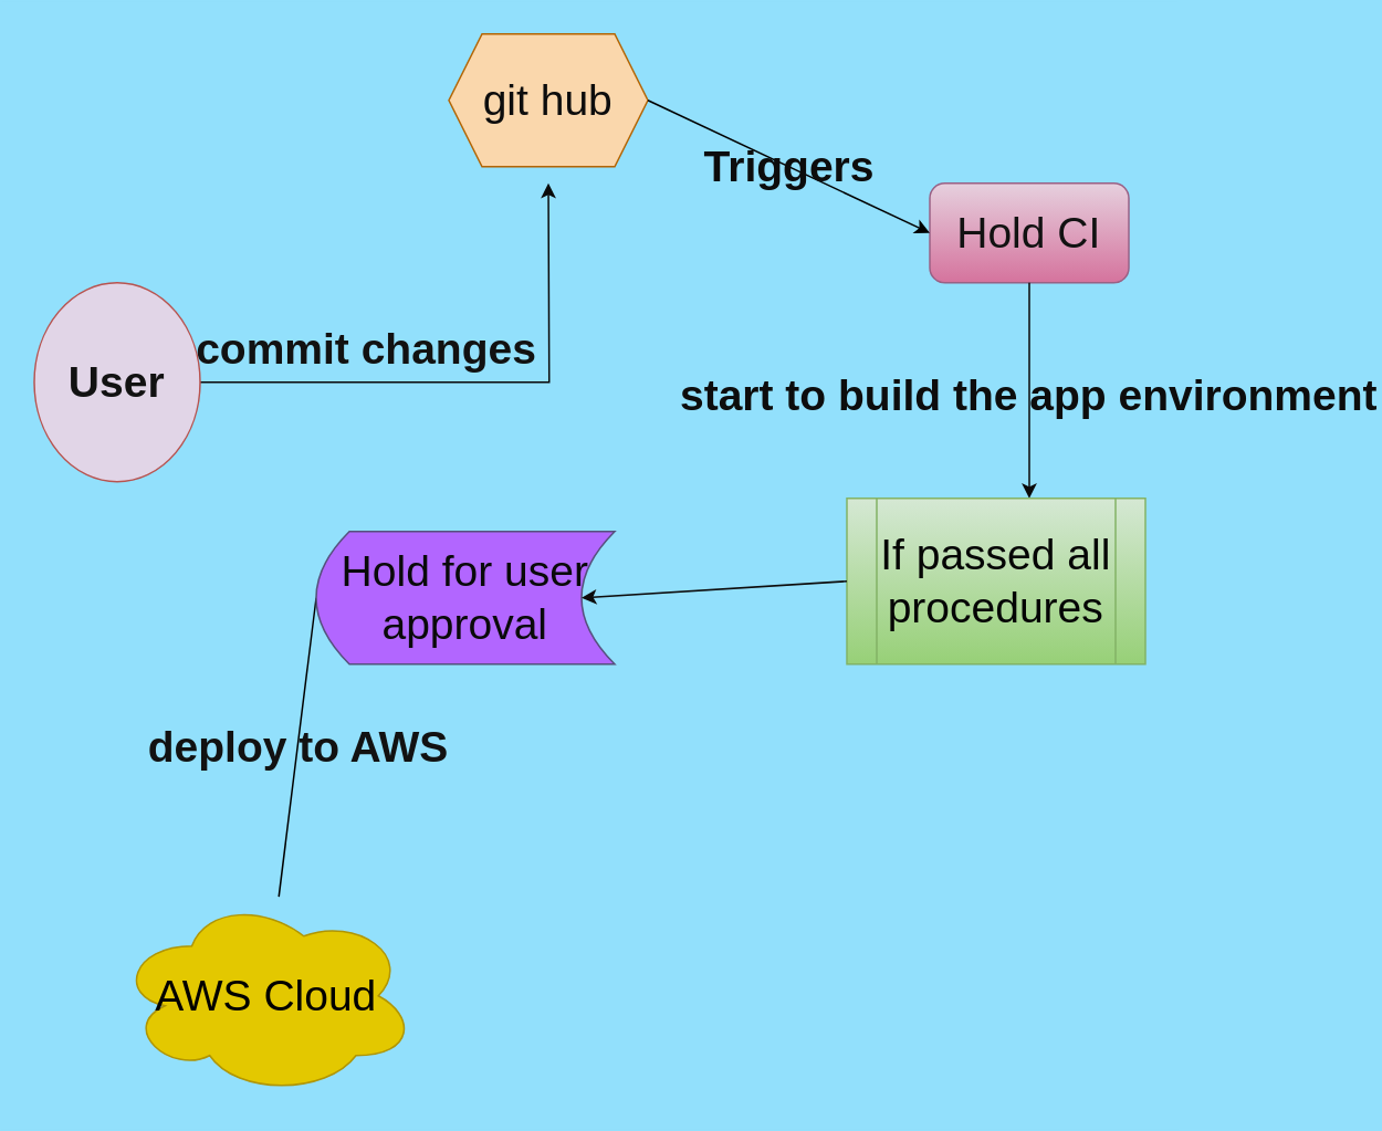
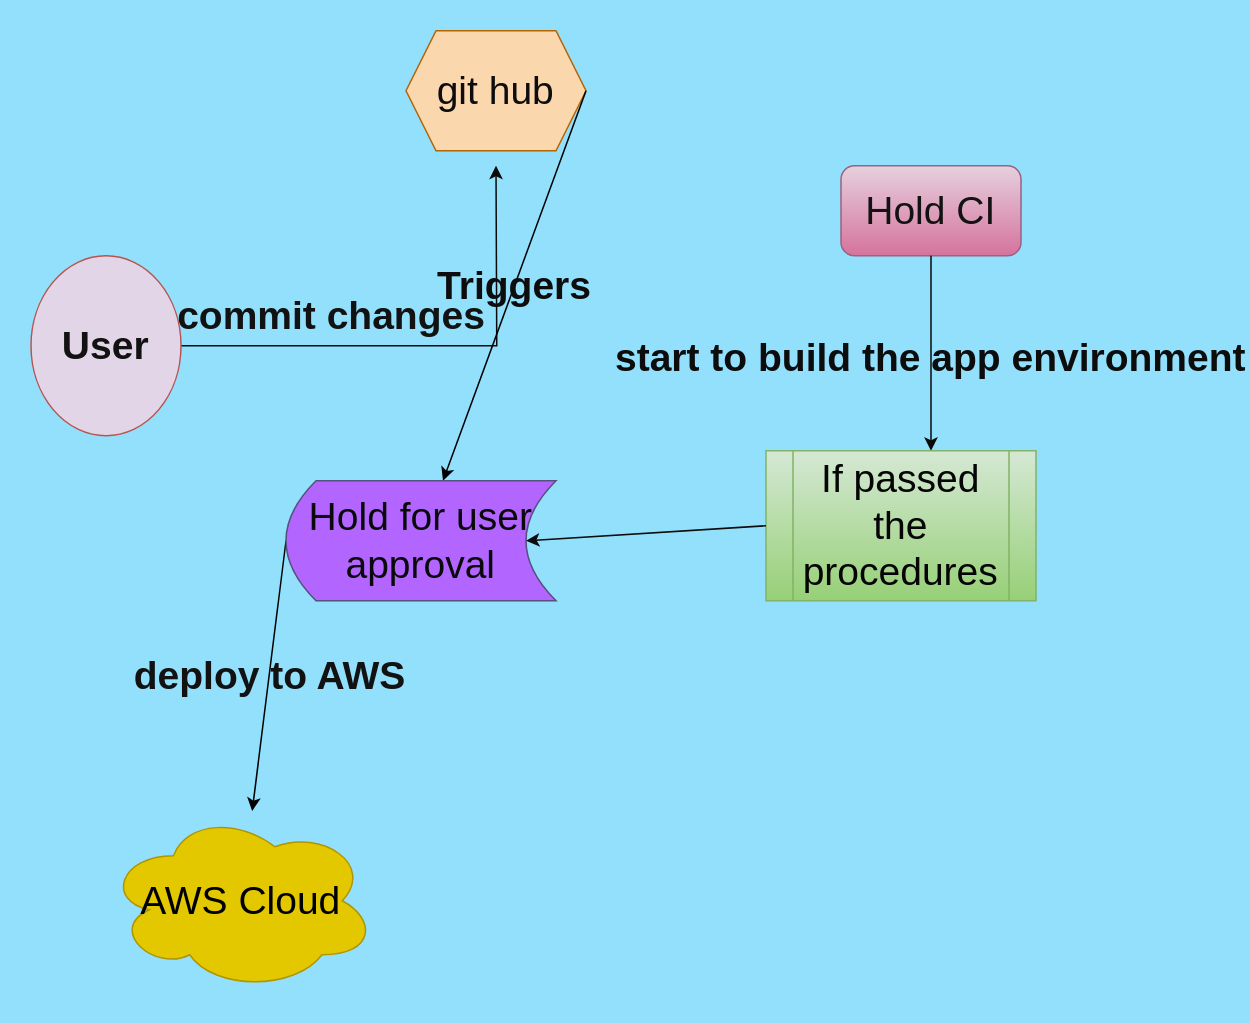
  <mxCell id="0" />
  <mxCell id="1" parent="0" />
  <mxCell id="2" value="commit changes" style="edgeStyle=orthogonalEdgeStyle;rounded=0;orthogonalLoop=1;jettySize=auto;html=1;fontSize=26;labelBackgroundColor=none;fontColor=#121212;fontStyle=1;strokeColor=#0a0a0a;" parent="1" source="3" edge="1"><mxGeometry x="-0.394" y="20" relative="1" as="geometry"><mxPoint x="330" y="110" as="targetPoint" /><mxPoint as="offset" /></mxGeometry></mxCell>
  <mxCell id="3" value="User" style="ellipse;whiteSpace=wrap;html=1;fillColor=#e1d5e7;strokeColor=#b85450;fontSize=26;fontStyle=1;fontColor=#121212;" parent="1" vertex="1"><mxGeometry x="20" y="170" width="100" height="120" as="geometry" /></mxCell>
  <mxCell id="4" value="Hold CI" style="rounded=1;whiteSpace=wrap;html=1;fontSize=26;fillColor=#e6d0de;strokeColor=#996185;gradientColor=#d5739d;fontColor=#121212;" parent="1" vertex="1"><mxGeometry x="560" y="110" width="120" height="60" as="geometry" /></mxCell>
- <mxCell id="5" value="deploy to AWS" style="endArrow=none;html=1;rounded=0;fontSize=26;exitX=0;exitY=0.5;exitDx=0;exitDy=0;labelBackgroundColor=none;fontColor=#121212;fontStyle=1;strokeColor=#000000;" parent="1" source="10" target="6" edge="1"><mxGeometry width="50" height="50" relative="1" as="geometry"><mxPoint x="160" y="600" as="sourcePoint" /><mxPoint x="310" y="60" as="targetPoint" /></mxGeometry></mxCell>
+ <mxCell id="5" value="deploy to AWS" style="endArrow=classic;html=1;rounded=0;fontSize=26;exitX=0;exitY=0.5;exitDx=0;exitDy=0;labelBackgroundColor=none;fontColor=#121212;fontStyle=1;strokeColor=#000000;" parent="1" source="10" target="6" edge="1"><mxGeometry width="50" height="50" relative="1" as="geometry"><mxPoint x="160" y="600" as="sourcePoint" /><mxPoint x="310" y="60" as="targetPoint" /></mxGeometry></mxCell>
  <mxCell id="6" value="AWS Cloud" style="ellipse;shape=cloud;whiteSpace=wrap;html=1;labelBackgroundColor=none;fontSize=26;fillColor=#e3c800;fontColor=#000000;strokeColor=#B09500;" parent="1" vertex="1"><mxGeometry x="70" y="540" width="180" height="120" as="geometry" /></mxCell>
  <mxCell id="7" value="git hub" style="shape=hexagon;perimeter=hexagonPerimeter2;whiteSpace=wrap;html=1;fixedSize=1;labelBackgroundColor=none;fontSize=26;fillColor=#fad7ac;strokeColor=#b46504;fontColor=#0d0d0d;" parent="1" vertex="1"><mxGeometry x="270" y="20" width="120" height="80" as="geometry" /></mxCell>
- <mxCell id="8" value="Triggers" style="endArrow=classic;html=1;rounded=0;fontSize=26;exitX=1;exitY=0.5;exitDx=0;exitDy=0;entryX=0;entryY=0.5;entryDx=0;entryDy=0;labelBackgroundColor=none;fontColor=#0d0d0d;fontStyle=1;strokeColor=#000000;" parent="1" source="7" target="4" edge="1"><mxGeometry width="50" height="50" relative="1" as="geometry"><mxPoint x="390" y="380" as="sourcePoint" /><mxPoint x="440" y="330" as="targetPoint" /><mxPoint as="offset" /></mxGeometry></mxCell>
+ <mxCell id="8" value="Triggers" style="endArrow=classic;html=1;rounded=0;fontSize=26;exitX=1;exitY=0.5;exitDx=0;exitDy=0;labelBackgroundColor=none;fontColor=#0d0d0d;fontStyle=1;strokeColor=#000000;" parent="1" source="7" target="10" edge="1"><mxGeometry width="50" height="50" relative="1" as="geometry"><mxPoint x="390" y="380" as="sourcePoint" /><mxPoint x="440" y="330" as="targetPoint" /><mxPoint as="offset" /></mxGeometry></mxCell>
  <mxCell id="9" value="start to build the app environment" style="endArrow=classic;rounded=0;fontSize=26;exitX=0.5;exitY=1;exitDx=0;exitDy=0;labelBackgroundColor=none;fontColor=#0d0d0d;fontStyle=1;strokeColor=#0a0a0a;" parent="1" source="4" edge="1"><mxGeometry width="50" height="50" relative="1" as="geometry"><mxPoint x="390" y="380" as="sourcePoint" /><mxPoint x="620" y="300" as="targetPoint" /></mxGeometry></mxCell>
  <mxCell id="10" value="Hold for user approval" style="shape=dataStorage;whiteSpace=wrap;html=1;fixedSize=1;labelBackgroundColor=none;fontSize=26;fillColor=#B266FF;strokeColor=#56517e;fontColor=#0a0a0a;" parent="1" vertex="1"><mxGeometry x="190" y="320" width="180" height="80" as="geometry" /></mxCell>
- <mxCell id="11" value="If passed all procedures" style="shape=process;whiteSpace=wrap;html=1;backgroundOutline=1;labelBackgroundColor=none;fontSize=26;fillColor=#d5e8d4;gradientColor=#97d077;strokeColor=#82b366;fontColor=#050505;" parent="1" vertex="1"><mxGeometry x="510" y="300" width="180" height="100" as="geometry" /></mxCell>
+ <mxCell id="11" value="If passed the procedures" style="shape=process;whiteSpace=wrap;html=1;backgroundOutline=1;labelBackgroundColor=none;fontSize=26;fillColor=#d5e8d4;gradientColor=#97d077;strokeColor=#82b366;fontColor=#050505;" parent="1" vertex="1"><mxGeometry x="510" y="300" width="180" height="100" as="geometry" /></mxCell>
  <mxCell id="12" value="" style="endArrow=classic;html=1;rounded=0;fontSize=26;exitX=0;exitY=0.5;exitDx=0;exitDy=0;fontColor=#080808;strokeColor=#0d0d0d;" parent="1" source="11" edge="1"><mxGeometry width="50" height="50" relative="1" as="geometry"><mxPoint x="390" y="320" as="sourcePoint" /><mxPoint x="350" y="360" as="targetPoint" /></mxGeometry></mxCell>
